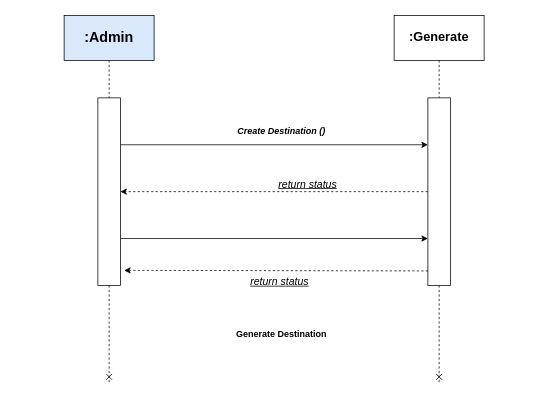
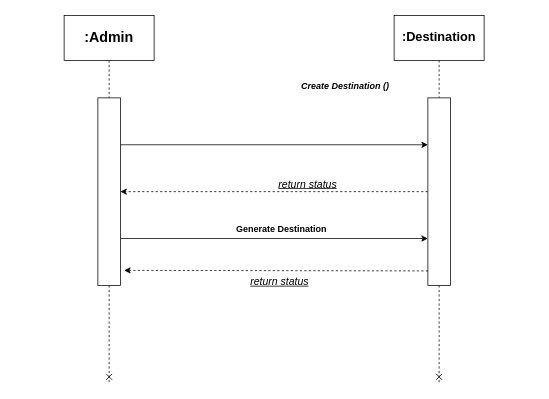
  <mxCell id="0" />
  <mxCell id="1" parent="0" />
  <mxCell id="2" style="edgeStyle=orthogonalEdgeStyle;rounded=0;orthogonalLoop=1;jettySize=auto;html=1;entryX=0;entryY=0.5;entryDx=0;entryDy=0;dashed=1;endArrow=none;endFill=0;" edge="1" parent="1" source="3" target="9"><mxGeometry relative="1" as="geometry" /></mxCell>
- <mxCell id="3" value="&lt;b&gt;&lt;font style=&quot;font-size: 19px;&quot;&gt;:Admin&lt;/font&gt;&lt;/b&gt;" style="rounded=0;whiteSpace=wrap;html=1;fillColor=#dae8fc;" vertex="1" parent="1"><mxGeometry x="85" y="20" width="120" height="60" as="geometry" /></mxCell>
+ <mxCell id="3" value="&lt;b&gt;&lt;font style=&quot;font-size: 19px;&quot;&gt;:Admin&lt;/font&gt;&lt;/b&gt;" style="rounded=0;whiteSpace=wrap;html=1;" vertex="1" parent="1"><mxGeometry x="85" y="20" width="120" height="60" as="geometry" /></mxCell>
  <mxCell id="4" style="edgeStyle=orthogonalEdgeStyle;rounded=0;orthogonalLoop=1;jettySize=auto;html=1;entryX=0;entryY=0.5;entryDx=0;entryDy=0;dashed=1;endArrow=none;endFill=0;" edge="1" parent="1" source="5" target="12"><mxGeometry relative="1" as="geometry" /></mxCell>
- <mxCell id="5" value="&lt;b&gt;&lt;font style=&quot;font-size: 17px;&quot;&gt;:Generate&lt;/font&gt;&lt;/b&gt;" style="rounded=0;whiteSpace=wrap;html=1;" vertex="1" parent="1"><mxGeometry x="525" y="20" width="120" height="60" as="geometry" /></mxCell>
+ <mxCell id="5" value="&lt;b&gt;&lt;font style=&quot;font-size: 17px;&quot;&gt;:Destination&lt;/font&gt;&lt;/b&gt;" style="rounded=0;whiteSpace=wrap;html=1;" vertex="1" parent="1"><mxGeometry x="525" y="20" width="120" height="60" as="geometry" /></mxCell>
  <mxCell id="6" style="edgeStyle=orthogonalEdgeStyle;rounded=0;orthogonalLoop=1;jettySize=auto;html=1;dashed=1;endArrow=cross;endFill=0;" edge="1" parent="1" source="9"><mxGeometry relative="1" as="geometry"><mxPoint x="145" y="510" as="targetPoint" /></mxGeometry></mxCell>
  <mxCell id="7" style="edgeStyle=orthogonalEdgeStyle;rounded=0;orthogonalLoop=1;jettySize=auto;html=1;exitX=0.25;exitY=0;exitDx=0;exitDy=0;entryX=0.25;entryY=1;entryDx=0;entryDy=0;" edge="1" parent="1" source="9" target="12"><mxGeometry relative="1" as="geometry" /></mxCell>
  <mxCell id="8" style="edgeStyle=orthogonalEdgeStyle;rounded=0;orthogonalLoop=1;jettySize=auto;html=1;exitX=0.75;exitY=0;exitDx=0;exitDy=0;entryX=0.75;entryY=1;entryDx=0;entryDy=0;" edge="1" parent="1" source="9" target="12"><mxGeometry relative="1" as="geometry" /></mxCell>
  <mxCell id="9" value="" style="rounded=0;whiteSpace=wrap;html=1;rotation=90;" vertex="1" parent="1"><mxGeometry x="20" y="240" width="250" height="30" as="geometry" /></mxCell>
  <mxCell id="10" style="edgeStyle=orthogonalEdgeStyle;rounded=0;orthogonalLoop=1;jettySize=auto;html=1;dashed=1;endArrow=cross;endFill=0;" edge="1" parent="1" source="12"><mxGeometry relative="1" as="geometry"><mxPoint x="585" y="510" as="targetPoint" /></mxGeometry></mxCell>
  <mxCell id="11" style="edgeStyle=orthogonalEdgeStyle;rounded=0;orthogonalLoop=1;jettySize=auto;html=1;exitX=0.5;exitY=1;exitDx=0;exitDy=0;entryX=0.5;entryY=0;entryDx=0;entryDy=0;dashed=1;" edge="1" parent="1" source="12" target="9"><mxGeometry relative="1" as="geometry" /></mxCell>
  <mxCell id="12" value="" style="rounded=0;whiteSpace=wrap;html=1;rotation=90;" vertex="1" parent="1"><mxGeometry x="460" y="240" width="250" height="30" as="geometry" /></mxCell>
- <mxCell id="13" value="&lt;b&gt;&lt;i&gt;Create Destination ()&lt;/i&gt;&lt;/b&gt;" style="text;html=1;align=center;verticalAlign=middle;whiteSpace=wrap;rounded=0;" vertex="1" parent="1"><mxGeometry x="305" y="160" width="140" height="30" as="geometry" /></mxCell>
+ <mxCell id="13" value="&lt;b&gt;&lt;i&gt;Create Destination ()&lt;/i&gt;&lt;/b&gt;" style="text;html=1;align=center;verticalAlign=middle;whiteSpace=wrap;rounded=0;" vertex="1" parent="1"><mxGeometry x="390" y="100" width="140" height="30" as="geometry" /></mxCell>
  <mxCell id="14" value="&lt;u&gt;&lt;i&gt;&lt;font style=&quot;font-size: 14px;&quot;&gt;return status&lt;/font&gt;&lt;/i&gt;&lt;/u&gt;" style="text;html=1;align=center;verticalAlign=middle;whiteSpace=wrap;rounded=0;" vertex="1" parent="1"><mxGeometry x="360" y="230" width="100" height="30" as="geometry" /></mxCell>
- <mxCell id="15" value="&lt;b&gt;Generate Destination&lt;/b&gt;" style="text;html=1;align=center;verticalAlign=middle;whiteSpace=wrap;rounded=0;" vertex="1" parent="1"><mxGeometry x="305" y="430" width="140" height="30" as="geometry" /></mxCell>
+ <mxCell id="15" value="&lt;b&gt;Generate Destination&lt;/b&gt;" style="text;html=1;align=center;verticalAlign=middle;whiteSpace=wrap;rounded=0;" vertex="1" parent="1"><mxGeometry x="305" y="290" width="140" height="30" as="geometry" /></mxCell>
  <mxCell id="16" value="" style="endArrow=classic;html=1;rounded=0;exitX=0.923;exitY=0.993;exitDx=0;exitDy=0;exitPerimeter=0;dashed=1;" edge="1" parent="1" source="12"><mxGeometry width="50" height="50" relative="1" as="geometry"><mxPoint x="565" y="360" as="sourcePoint" /><mxPoint x="165" y="360" as="targetPoint" /></mxGeometry></mxCell>
  <mxCell id="17" value="&lt;i&gt;&lt;u&gt;&lt;font style=&quot;font-size: 14px;&quot;&gt;return status&lt;/font&gt;&lt;/u&gt;&lt;/i&gt;" style="text;html=1;align=center;verticalAlign=middle;whiteSpace=wrap;rounded=0;" vertex="1" parent="1"><mxGeometry x="325" y="360" width="95" height="30" as="geometry" /></mxCell>
